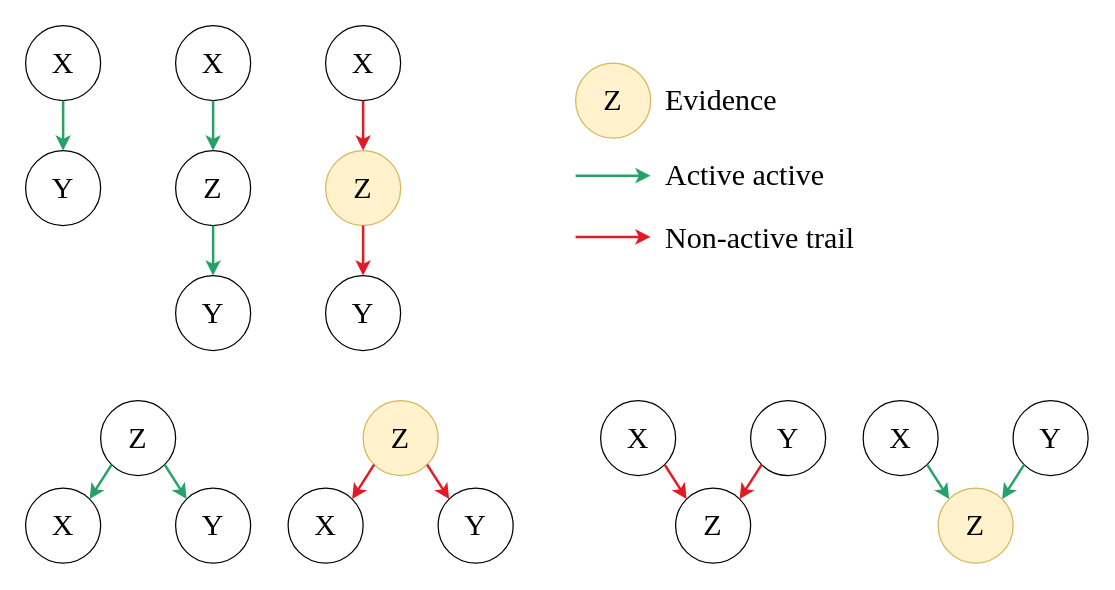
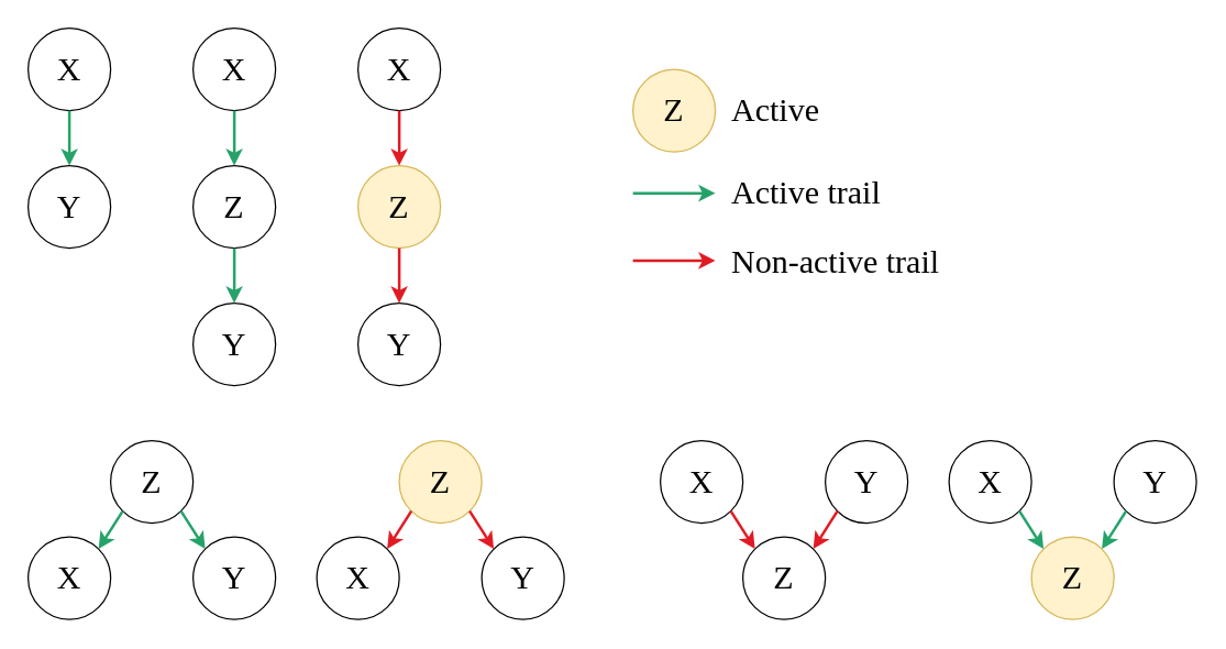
  <mxCell id="0" />
  <mxCell id="1" parent="0" />
  <mxCell id="2" value="Y" style="ellipse;whiteSpace=wrap;html=1;aspect=fixed;fontSize=24;horizontal=1;fontFamily=Verdana;" vertex="1" parent="1"><mxGeometry x="600" y="320" width="60" height="60" as="geometry" /></mxCell>
  <mxCell id="3" value="X" style="ellipse;whiteSpace=wrap;html=1;aspect=fixed;fontSize=24;fontFamily=Verdana;" vertex="1" parent="1"><mxGeometry x="480" y="320" width="60" height="60" as="geometry" /></mxCell>
  <mxCell id="4" value="Z" style="ellipse;whiteSpace=wrap;html=1;aspect=fixed;fontSize=24;fontFamily=Verdana;" vertex="1" parent="1"><mxGeometry x="540" y="390" width="60" height="60" as="geometry" /></mxCell>
  <mxCell id="5" value="" style="endArrow=classic;html=1;rounded=0;entryX=1;entryY=0;entryDx=0;entryDy=0;exitX=0;exitY=1;exitDx=0;exitDy=0;fontSize=24;fontFamily=Verdana;strokeWidth=2;strokeColor=#e01b24;" edge="1" parent="1" source="2" target="4"><mxGeometry width="50" height="50" relative="1" as="geometry"><mxPoint x="630" y="420" as="sourcePoint" /><mxPoint x="640" y="380" as="targetPoint" /></mxGeometry></mxCell>
  <mxCell id="6" value="" style="endArrow=classic;html=1;rounded=0;entryX=0;entryY=0;entryDx=0;entryDy=0;exitX=1;exitY=1;exitDx=0;exitDy=0;fontSize=24;fontFamily=Verdana;strokeWidth=2;strokeColor=#e01b24;" edge="1" parent="1" source="3" target="4"><mxGeometry width="50" height="50" relative="1" as="geometry"><mxPoint x="640" y="335" as="sourcePoint" /><mxPoint x="608" y="392" as="targetPoint" /></mxGeometry></mxCell>
  <mxCell id="7" value="X" style="ellipse;whiteSpace=wrap;html=1;aspect=fixed;fontSize=24;fontFamily=Verdana;" vertex="1" parent="1"><mxGeometry x="20" y="20" width="60" height="60" as="geometry" /></mxCell>
  <mxCell id="8" value="Y" style="ellipse;whiteSpace=wrap;html=1;aspect=fixed;fontSize=24;horizontal=1;fontFamily=Verdana;" vertex="1" parent="1"><mxGeometry x="20" y="120" width="60" height="60" as="geometry" /></mxCell>
  <mxCell id="9" value="" style="endArrow=classic;html=1;rounded=0;entryX=0.5;entryY=0;entryDx=0;entryDy=0;exitX=0.5;exitY=1;exitDx=0;exitDy=0;fontSize=24;fontFamily=Verdana;strokeColor=#26a269;strokeWidth=2;" edge="1" parent="1" source="7" target="8"><mxGeometry width="50" height="50" relative="1" as="geometry"><mxPoint x="111" y="521" as="sourcePoint" /><mxPoint x="149" y="549" as="targetPoint" /></mxGeometry></mxCell>
  <mxCell id="10" value="X" style="ellipse;whiteSpace=wrap;html=1;aspect=fixed;fontSize=24;fontFamily=Verdana;" vertex="1" parent="1"><mxGeometry x="140" y="20" width="60" height="60" as="geometry" /></mxCell>
  <mxCell id="11" value="Z" style="ellipse;whiteSpace=wrap;html=1;aspect=fixed;fontSize=24;horizontal=1;fontFamily=Verdana;" vertex="1" parent="1"><mxGeometry x="140" y="120" width="60" height="60" as="geometry" /></mxCell>
  <mxCell id="12" value="" style="endArrow=classic;html=1;rounded=0;entryX=0.5;entryY=0;entryDx=0;entryDy=0;exitX=0.5;exitY=1;exitDx=0;exitDy=0;fontSize=24;fontFamily=Verdana;strokeColor=#26a269;strokeWidth=2;" edge="1" parent="1" source="10" target="11"><mxGeometry width="50" height="50" relative="1" as="geometry"><mxPoint x="231" y="521" as="sourcePoint" /><mxPoint x="269" y="549" as="targetPoint" /></mxGeometry></mxCell>
  <mxCell id="13" value="Y" style="ellipse;whiteSpace=wrap;html=1;aspect=fixed;fontSize=24;fontFamily=Verdana;" vertex="1" parent="1"><mxGeometry x="140" y="220" width="60" height="60" as="geometry" /></mxCell>
  <mxCell id="14" value="" style="endArrow=classic;html=1;rounded=0;entryX=0.5;entryY=0;entryDx=0;entryDy=0;exitX=0.5;exitY=1;exitDx=0;exitDy=0;fontSize=24;fontFamily=Verdana;strokeColor=#26a269;strokeWidth=2;" edge="1" parent="1" source="11" target="13"><mxGeometry width="50" height="50" relative="1" as="geometry"><mxPoint x="180" y="90" as="sourcePoint" /><mxPoint x="180" y="130" as="targetPoint" /></mxGeometry></mxCell>
  <mxCell id="15" value="X" style="ellipse;whiteSpace=wrap;html=1;aspect=fixed;fontSize=24;fontFamily=Verdana;" vertex="1" parent="1"><mxGeometry x="260" y="20" width="60" height="60" as="geometry" /></mxCell>
  <mxCell id="16" value="Z" style="ellipse;whiteSpace=wrap;html=1;aspect=fixed;fontSize=24;horizontal=1;fontFamily=Verdana;fillColor=#fff2cc;strokeColor=#d6b656;" vertex="1" parent="1"><mxGeometry x="260" y="120" width="60" height="60" as="geometry" /></mxCell>
  <mxCell id="17" value="" style="endArrow=classic;html=1;rounded=0;entryX=0.5;entryY=0;entryDx=0;entryDy=0;exitX=0.5;exitY=1;exitDx=0;exitDy=0;fontSize=24;fontFamily=Verdana;strokeColor=#e01b24;strokeWidth=2;" edge="1" parent="1" source="15" target="16"><mxGeometry width="50" height="50" relative="1" as="geometry"><mxPoint x="351" y="521" as="sourcePoint" /><mxPoint x="389" y="549" as="targetPoint" /></mxGeometry></mxCell>
  <mxCell id="18" value="Y" style="ellipse;whiteSpace=wrap;html=1;aspect=fixed;fontSize=24;fontFamily=Verdana;" vertex="1" parent="1"><mxGeometry x="260" y="220" width="60" height="60" as="geometry" /></mxCell>
  <mxCell id="19" value="" style="endArrow=classic;html=1;rounded=0;entryX=0.5;entryY=0;entryDx=0;entryDy=0;exitX=0.5;exitY=1;exitDx=0;exitDy=0;fontSize=24;fontFamily=Verdana;strokeColor=#e01b24;strokeWidth=2;" edge="1" parent="1" source="16" target="18"><mxGeometry width="50" height="50" relative="1" as="geometry"><mxPoint x="300" y="90" as="sourcePoint" /><mxPoint x="300" y="130" as="targetPoint" /></mxGeometry></mxCell>
  <mxCell id="20" value="Y" style="ellipse;whiteSpace=wrap;html=1;aspect=fixed;fontSize=24;horizontal=1;fontFamily=Verdana;" vertex="1" parent="1"><mxGeometry x="140" y="390" width="60" height="60" as="geometry" /></mxCell>
  <mxCell id="21" value="X" style="ellipse;whiteSpace=wrap;html=1;aspect=fixed;fontSize=24;fontFamily=Verdana;" vertex="1" parent="1"><mxGeometry x="20" y="390" width="60" height="60" as="geometry" /></mxCell>
  <mxCell id="22" value="Z" style="ellipse;whiteSpace=wrap;html=1;aspect=fixed;fontSize=24;fontFamily=Verdana;" vertex="1" parent="1"><mxGeometry x="80" y="320" width="60" height="60" as="geometry" /></mxCell>
  <mxCell id="23" value="" style="endArrow=none;html=1;rounded=0;entryX=1;entryY=1;entryDx=0;entryDy=0;fontSize=24;fontFamily=Verdana;endFill=0;startArrow=classic;startFill=1;strokeWidth=2;exitX=0;exitY=0;exitDx=0;exitDy=0;strokeColor=#26a269;" edge="1" parent="1" source="20" target="22"><mxGeometry width="50" height="50" relative="1" as="geometry"><mxPoint x="120" y="425" as="sourcePoint" /><mxPoint x="180" y="310" as="targetPoint" /></mxGeometry></mxCell>
  <mxCell id="24" value="" style="endArrow=none;html=1;rounded=0;entryX=0;entryY=1;entryDx=0;entryDy=0;exitX=1;exitY=0;exitDx=0;exitDy=0;fontSize=24;fontFamily=Verdana;endFill=0;startArrow=classic;startFill=1;strokeWidth=2;strokeColor=#26a269;" edge="1" parent="1" source="21" target="22"><mxGeometry width="50" height="50" relative="1" as="geometry"><mxPoint x="180" y="265" as="sourcePoint" /><mxPoint x="148" y="322" as="targetPoint" /></mxGeometry></mxCell>
  <mxCell id="25" value="Y" style="ellipse;whiteSpace=wrap;html=1;aspect=fixed;fontSize=24;horizontal=1;fontFamily=Verdana;" vertex="1" parent="1"><mxGeometry x="350" y="390" width="60" height="60" as="geometry" /></mxCell>
  <mxCell id="26" value="X" style="ellipse;whiteSpace=wrap;html=1;aspect=fixed;fontSize=24;fontFamily=Verdana;" vertex="1" parent="1"><mxGeometry x="230" y="390" width="60" height="60" as="geometry" /></mxCell>
  <mxCell id="27" value="Z" style="ellipse;whiteSpace=wrap;html=1;aspect=fixed;fontSize=24;fontFamily=Verdana;fillColor=#fff2cc;strokeColor=#d6b656;" vertex="1" parent="1"><mxGeometry x="290" y="320" width="60" height="60" as="geometry" /></mxCell>
  <mxCell id="28" value="" style="endArrow=none;html=1;rounded=0;entryX=1;entryY=1;entryDx=0;entryDy=0;fontSize=24;fontFamily=Verdana;endFill=0;startArrow=classic;startFill=1;strokeWidth=2;exitX=0;exitY=0;exitDx=0;exitDy=0;strokeColor=#e01b24;" edge="1" parent="1" source="25" target="27"><mxGeometry width="50" height="50" relative="1" as="geometry"><mxPoint x="320" y="415" as="sourcePoint" /><mxPoint x="390" y="310" as="targetPoint" /></mxGeometry></mxCell>
  <mxCell id="29" value="" style="endArrow=none;html=1;rounded=0;entryX=0;entryY=1;entryDx=0;entryDy=0;exitX=1;exitY=0;exitDx=0;exitDy=0;fontSize=24;fontFamily=Verdana;endFill=0;startArrow=classic;startFill=1;strokeWidth=2;strokeColor=#e01b24;" edge="1" parent="1" source="26" target="27"><mxGeometry width="50" height="50" relative="1" as="geometry"><mxPoint x="390" y="265" as="sourcePoint" /><mxPoint x="358" y="322" as="targetPoint" /></mxGeometry></mxCell>
  <mxCell id="30" value="Y" style="ellipse;whiteSpace=wrap;html=1;aspect=fixed;fontSize=24;horizontal=1;fontFamily=Verdana;" vertex="1" parent="1"><mxGeometry x="810" y="320" width="60" height="60" as="geometry" /></mxCell>
  <mxCell id="31" value="X" style="ellipse;whiteSpace=wrap;html=1;aspect=fixed;fontSize=24;fontFamily=Verdana;" vertex="1" parent="1"><mxGeometry x="690" y="320" width="60" height="60" as="geometry" /></mxCell>
  <mxCell id="32" value="Z" style="ellipse;whiteSpace=wrap;html=1;aspect=fixed;fontSize=24;fontFamily=Verdana;fillColor=#fff2cc;strokeColor=#d6b656;" vertex="1" parent="1"><mxGeometry x="750" y="390" width="60" height="60" as="geometry" /></mxCell>
  <mxCell id="33" value="" style="endArrow=classic;html=1;rounded=0;entryX=1;entryY=0;entryDx=0;entryDy=0;exitX=0;exitY=1;exitDx=0;exitDy=0;fontSize=24;fontFamily=Verdana;strokeWidth=2;strokeColor=#26a269;" edge="1" parent="1" source="30" target="32"><mxGeometry width="50" height="50" relative="1" as="geometry"><mxPoint x="840" y="420" as="sourcePoint" /><mxPoint x="850" y="380" as="targetPoint" /></mxGeometry></mxCell>
  <mxCell id="34" value="" style="endArrow=classic;html=1;rounded=0;entryX=0;entryY=0;entryDx=0;entryDy=0;exitX=1;exitY=1;exitDx=0;exitDy=0;fontSize=24;fontFamily=Verdana;strokeWidth=2;strokeColor=#26a269;" edge="1" parent="1" source="31" target="32"><mxGeometry width="50" height="50" relative="1" as="geometry"><mxPoint x="850" y="335" as="sourcePoint" /><mxPoint x="818" y="392" as="targetPoint" /></mxGeometry></mxCell>
  <mxCell id="35" value="Z" style="ellipse;whiteSpace=wrap;html=1;aspect=fixed;fontSize=24;horizontal=1;fontFamily=Verdana;fillColor=#fff2cc;strokeColor=#d6b656;" vertex="1" parent="1"><mxGeometry x="460" y="50" width="60" height="60" as="geometry" /></mxCell>
- <mxCell id="36" value="&lt;font style=&quot;font-size: 24px;&quot;&gt;Evidence&lt;/font&gt;" style="text;html=1;strokeColor=none;fillColor=none;align=left;verticalAlign=middle;whiteSpace=wrap;rounded=0;fontSize=24;fontFamily=Times New Roman;" vertex="1" parent="1"><mxGeometry x="530" y="65" width="250" height="30" as="geometry" /></mxCell>
+ <mxCell id="36" value="&lt;font style=&quot;font-size: 24px;&quot;&gt;Active&lt;/font&gt;" style="text;html=1;strokeColor=none;fillColor=none;align=left;verticalAlign=middle;whiteSpace=wrap;rounded=0;fontSize=24;fontFamily=Times New Roman;" vertex="1" parent="1"><mxGeometry x="530" y="65" width="250" height="30" as="geometry" /></mxCell>
  <mxCell id="37" value="" style="endArrow=classic;html=1;rounded=0;exitX=0.5;exitY=1;exitDx=0;exitDy=0;fontSize=24;fontFamily=Verdana;strokeColor=#e01b24;strokeWidth=2;" edge="1" parent="1"><mxGeometry width="50" height="50" relative="1" as="geometry"><mxPoint x="460" y="189" as="sourcePoint" /><mxPoint x="520" y="189" as="targetPoint" /></mxGeometry></mxCell>
  <mxCell id="38" value="" style="endArrow=classic;html=1;rounded=0;fontSize=24;fontFamily=Verdana;strokeColor=#26a269;strokeWidth=2;" edge="1" parent="1"><mxGeometry width="50" height="50" relative="1" as="geometry"><mxPoint x="460" y="140" as="sourcePoint" /><mxPoint x="520" y="140" as="targetPoint" /></mxGeometry></mxCell>
- <mxCell id="39" value="&lt;font style=&quot;font-size: 24px;&quot;&gt;Active active&lt;br style=&quot;font-size: 24px;&quot;&gt;&lt;/font&gt;" style="text;html=1;strokeColor=none;fillColor=none;align=left;verticalAlign=middle;whiteSpace=wrap;rounded=0;fontSize=24;fontFamily=Times New Roman;" vertex="1" parent="1"><mxGeometry x="530" y="120" width="250" height="40" as="geometry" /></mxCell>
+ <mxCell id="39" value="&lt;font style=&quot;font-size: 24px;&quot;&gt;Active trail&lt;br style=&quot;font-size: 24px;&quot;&gt;&lt;/font&gt;" style="text;html=1;strokeColor=none;fillColor=none;align=left;verticalAlign=middle;whiteSpace=wrap;rounded=0;fontSize=24;fontFamily=Times New Roman;" vertex="1" parent="1"><mxGeometry x="530" y="120" width="250" height="40" as="geometry" /></mxCell>
  <mxCell id="40" value="Non-&lt;font style=&quot;font-size: 24px;&quot;&gt;active trail&lt;br style=&quot;font-size: 24px;&quot;&gt;&lt;/font&gt;" style="text;html=1;strokeColor=none;fillColor=none;align=left;verticalAlign=middle;whiteSpace=wrap;rounded=0;fontSize=24;fontFamily=Times New Roman;" vertex="1" parent="1"><mxGeometry x="530" y="170" width="250" height="40" as="geometry" /></mxCell>
